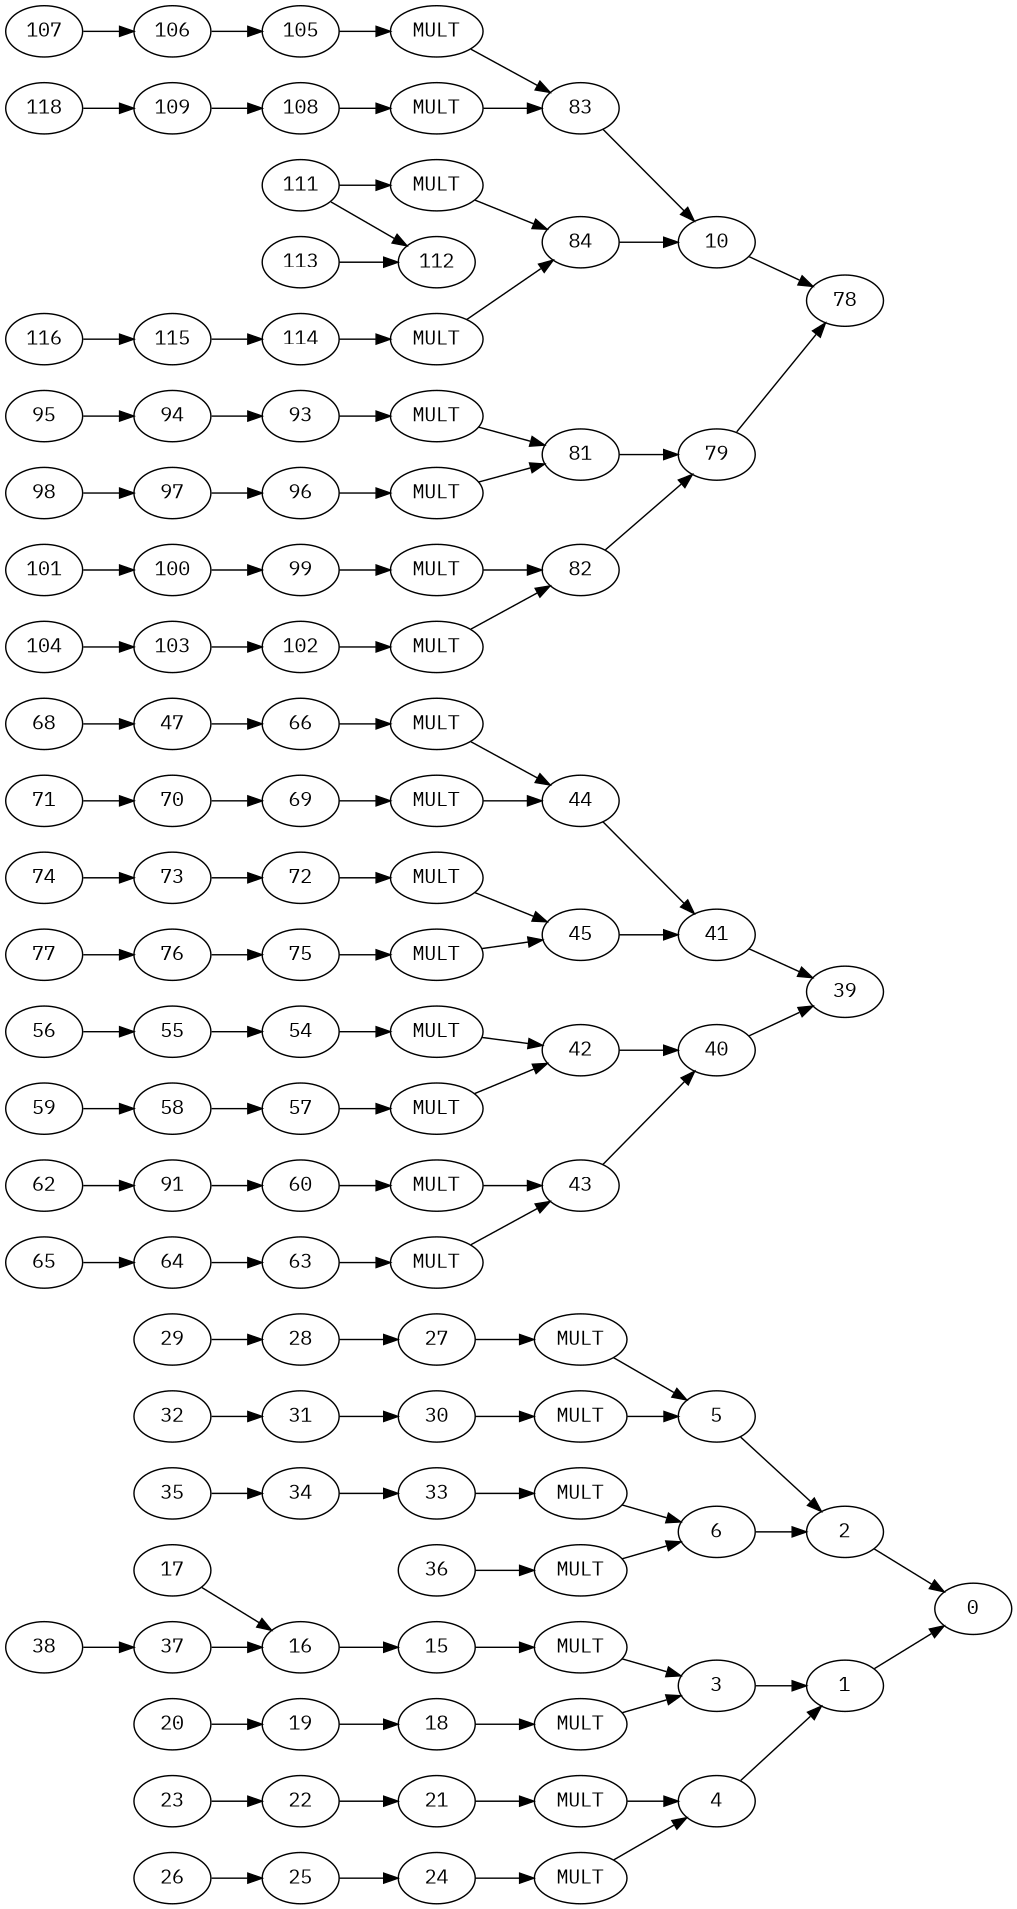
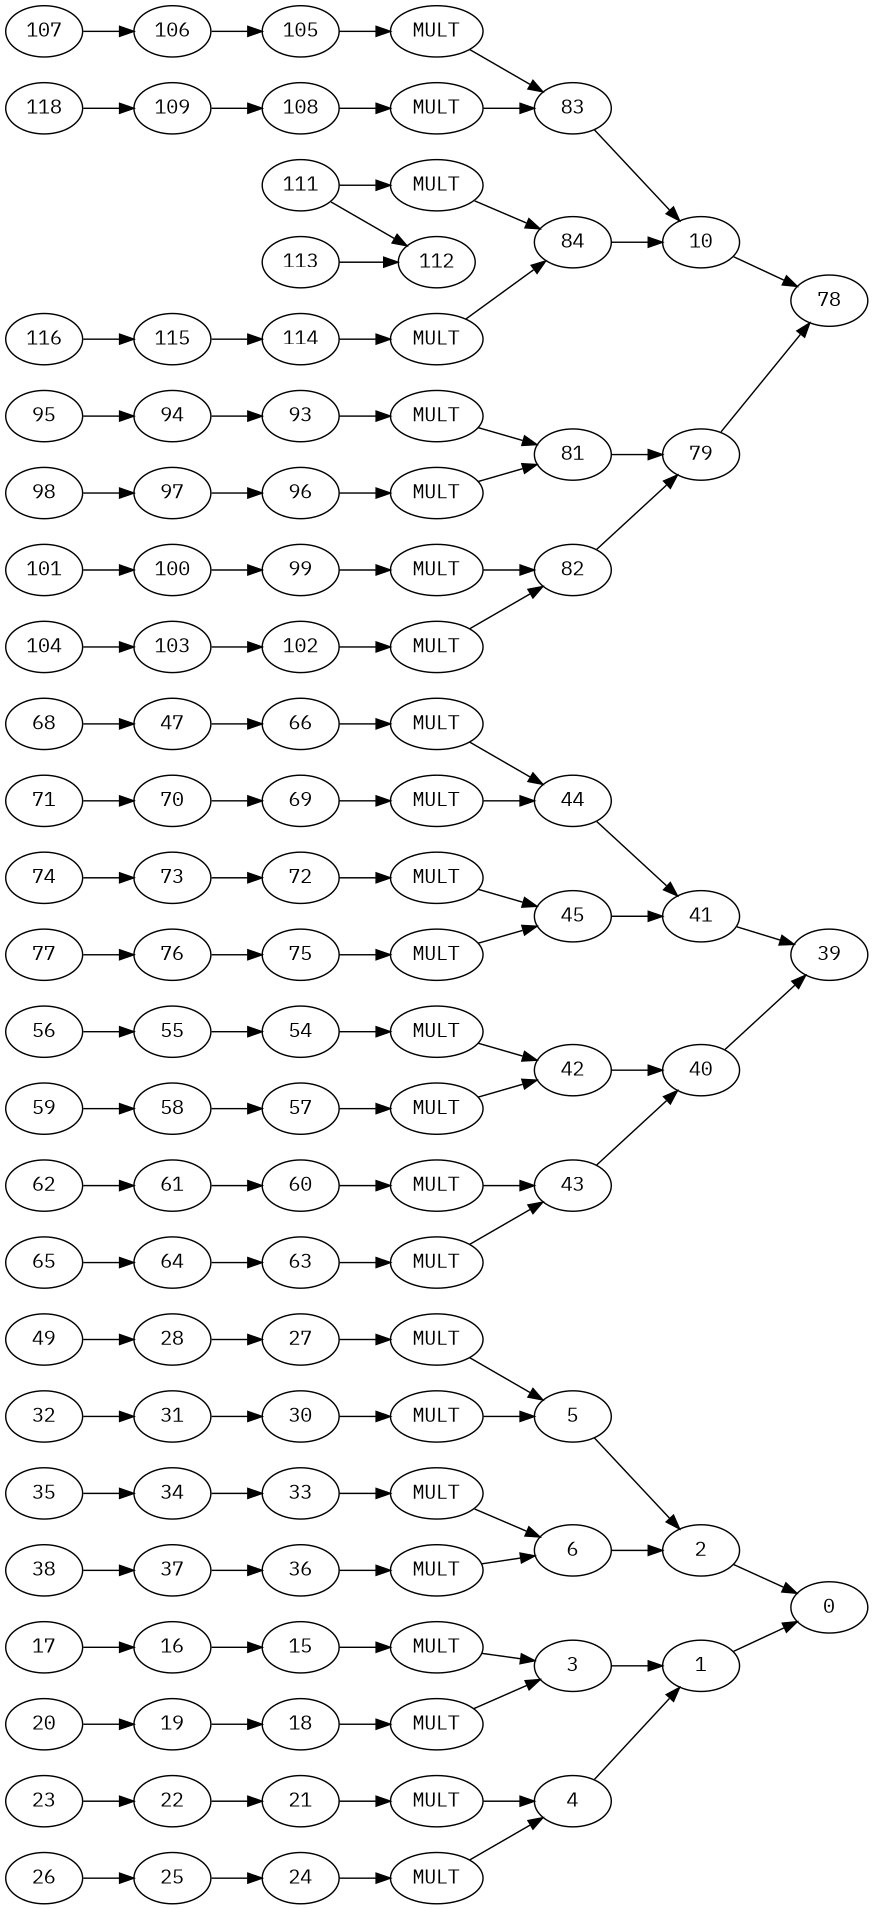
  strict digraph {
    fontname="IBM Plex Mono"
    rankdir=LR
    node [fontname="IBM Plex Mono"]
    edge [fontname="IBM Plex Mono"]
    1
    0
    2
    3
    4
    5
    6
    n8 [label=MULT]
    n9 [label=MULT]
    n10 [label=MULT]
    n11 [label=MULT]
    n12 [label=MULT]
    n13 [label=MULT]
    n14 [label=MULT]
    n15 [label=MULT]
    15
    16
    17
    18
    19
    20
    21
    22
    23
    24
    25
    26
    27
    28
-   29
+   29 [label=49]
    30
    31
    32
    33
    34
    35
    36
    37
    38
    40
    39
    41
    42
    43
    44
    45
    n47 [label=MULT]
    n48 [label=MULT]
    n49 [label=MULT]
    n50 [label=MULT]
    n51 [label=MULT]
    n52 [label=MULT]
    n53 [label=MULT]
    n54 [label=MULT]
    54
    55
    56
    57
    58
    59
    60
-   61 [label=91]
+   61
    62
    63
    64
    65
    66
    n68 [label=47]
    68
    69
    70
    71
    72
    73
    74
    75
    76
    77
    79
    78
    n81 [label=10]
    81
    82
    83
    84
    n86 [label=MULT]
    n87 [label=MULT]
    n88 [label=MULT]
    n89 [label=MULT]
    n90 [label=MULT]
    n91 [label=MULT]
    n92 [label=MULT]
    n93 [label=MULT]
    93
    94
    95
    96
    97
    98
    99
    100
    101
    102
    103
    104
    105
    106
    107
    108
    109
    n111 [label=118]
    111
    112
    113
    114
    115
    116
    1 -> 0
    2 -> 0
    3 -> 1
    4 -> 1
    5 -> 2
    6 -> 2
    n8 -> 3
    n9 -> 3
    n10 -> 4
    n11 -> 4
    n12 -> 5
    n13 -> 5
    n14 -> 6
    n15 -> 6
    15 -> n8
    16 -> 15
    17 -> 16
    18 -> n9
    19 -> 18
    20 -> 19
    21 -> n10
    22 -> 21
    23 -> 22
    24 -> n11
    25 -> 24
    26 -> 25
    27 -> n12
    28 -> 27
    29 -> 28
    30 -> n13
    31 -> 30
    32 -> 31
    33 -> n14
    34 -> 33
    35 -> 34
    36 -> n15
-   37 -> 16
+   37 -> 36
    38 -> 37
    40 -> 39
    41 -> 39
    42 -> 40
    43 -> 40
    44 -> 41
    45 -> 41
    n47 -> 42
    n48 -> 42
    n49 -> 43
    n50 -> 43
    n51 -> 44
    n52 -> 44
    n53 -> 45
    n54 -> 45
    54 -> n47
    55 -> 54
    56 -> 55
    57 -> n48
    58 -> 57
    59 -> 58
    60 -> n49
    61 -> 60
    62 -> 61
    63 -> n50
    64 -> 63
    65 -> 64
    66 -> n51
    n68 -> 66
    68 -> n68
    69 -> n52
    70 -> 69
    71 -> 70
    72 -> n53
    73 -> 72
    74 -> 73
    75 -> n54
    76 -> 75
    77 -> 76
    79 -> 78
    n81 -> 78
    81 -> 79
    82 -> 79
    83 -> n81
    84 -> n81
    n86 -> 81
    n87 -> 81
    n88 -> 82
    n89 -> 82
    n90 -> 83
    n91 -> 83
    n92 -> 84
    n93 -> 84
    93 -> n86
    94 -> 93
    95 -> 94
    96 -> n87
    97 -> 96
    98 -> 97
    99 -> n88
    100 -> 99
    101 -> 100
    102 -> n89
    103 -> 102
    104 -> 103
    105 -> n90
    106 -> 105
    107 -> 106
    108 -> n91
    109 -> 108
    n111 -> 109
    111 -> n92
    111 -> 112
    113 -> 112
    114 -> n93
    115 -> 114
    116 -> 115
  }
